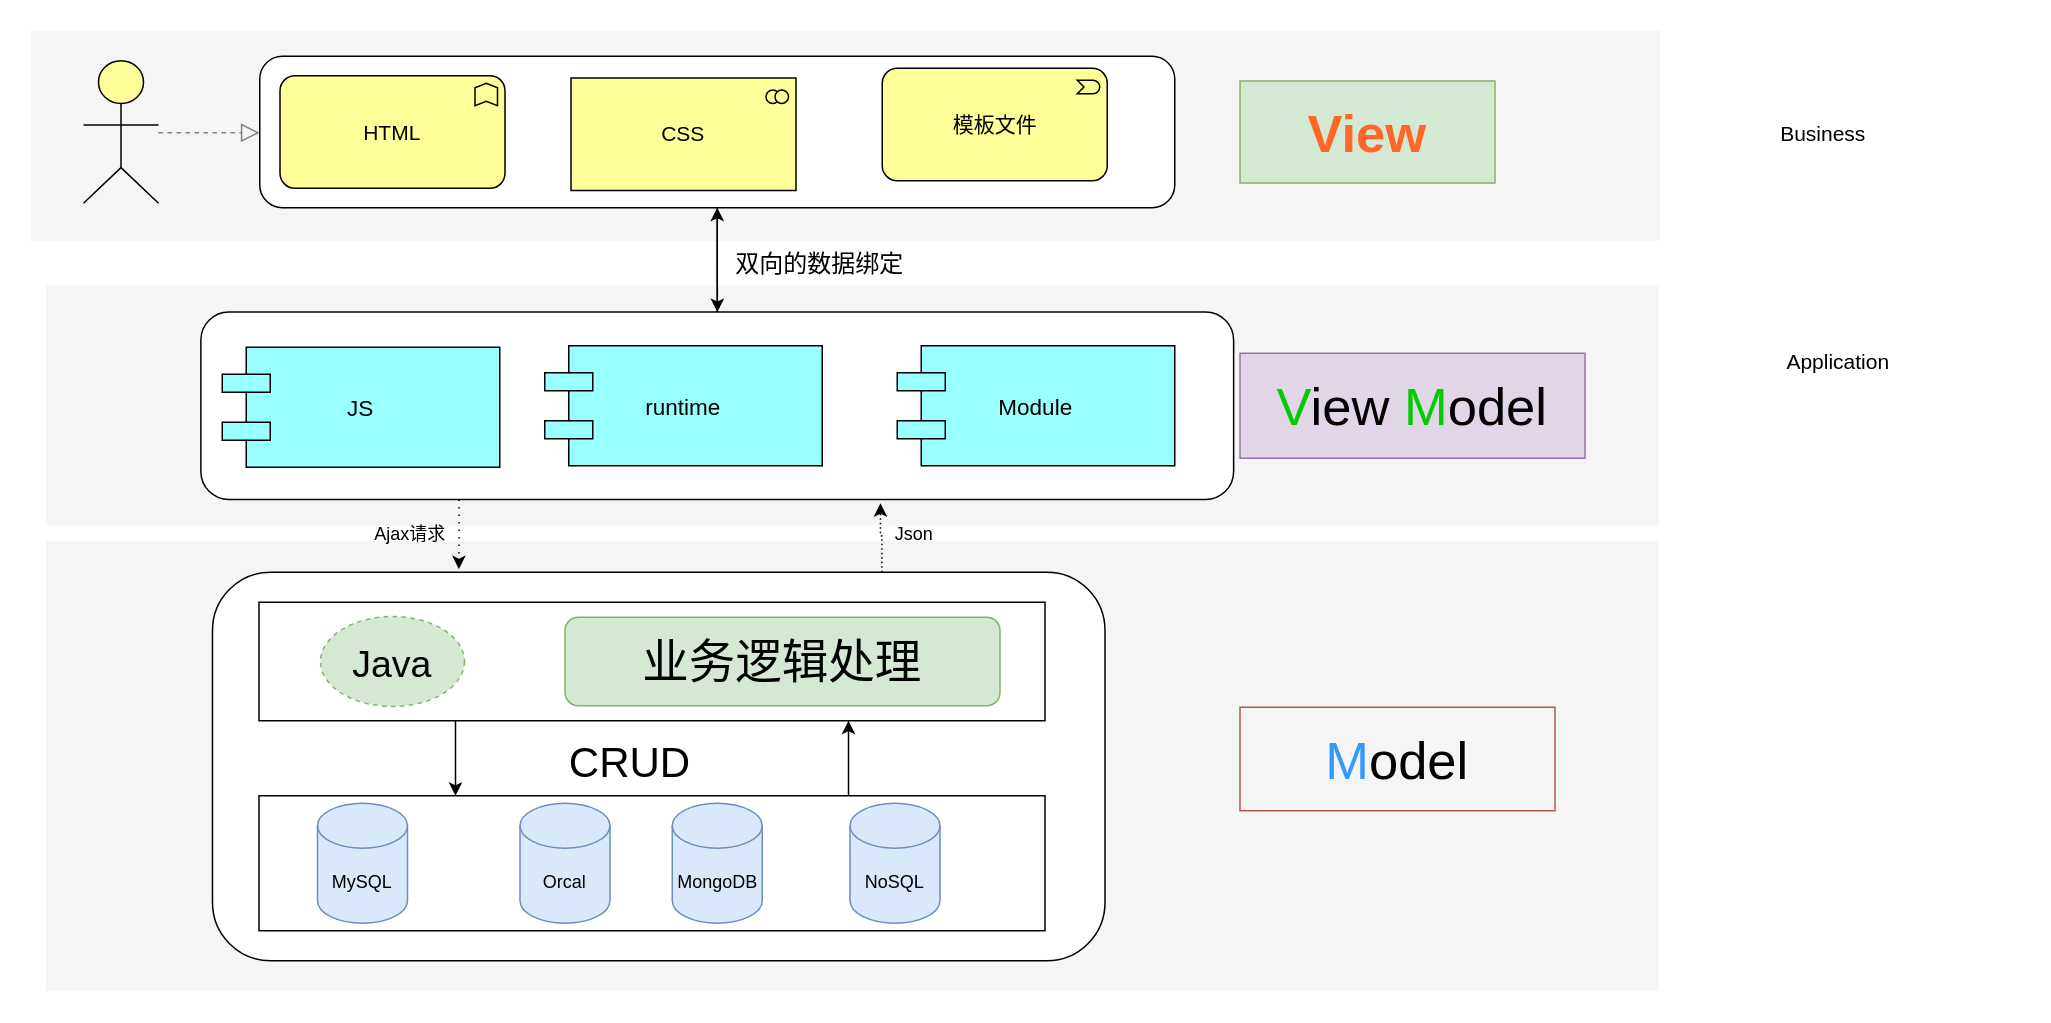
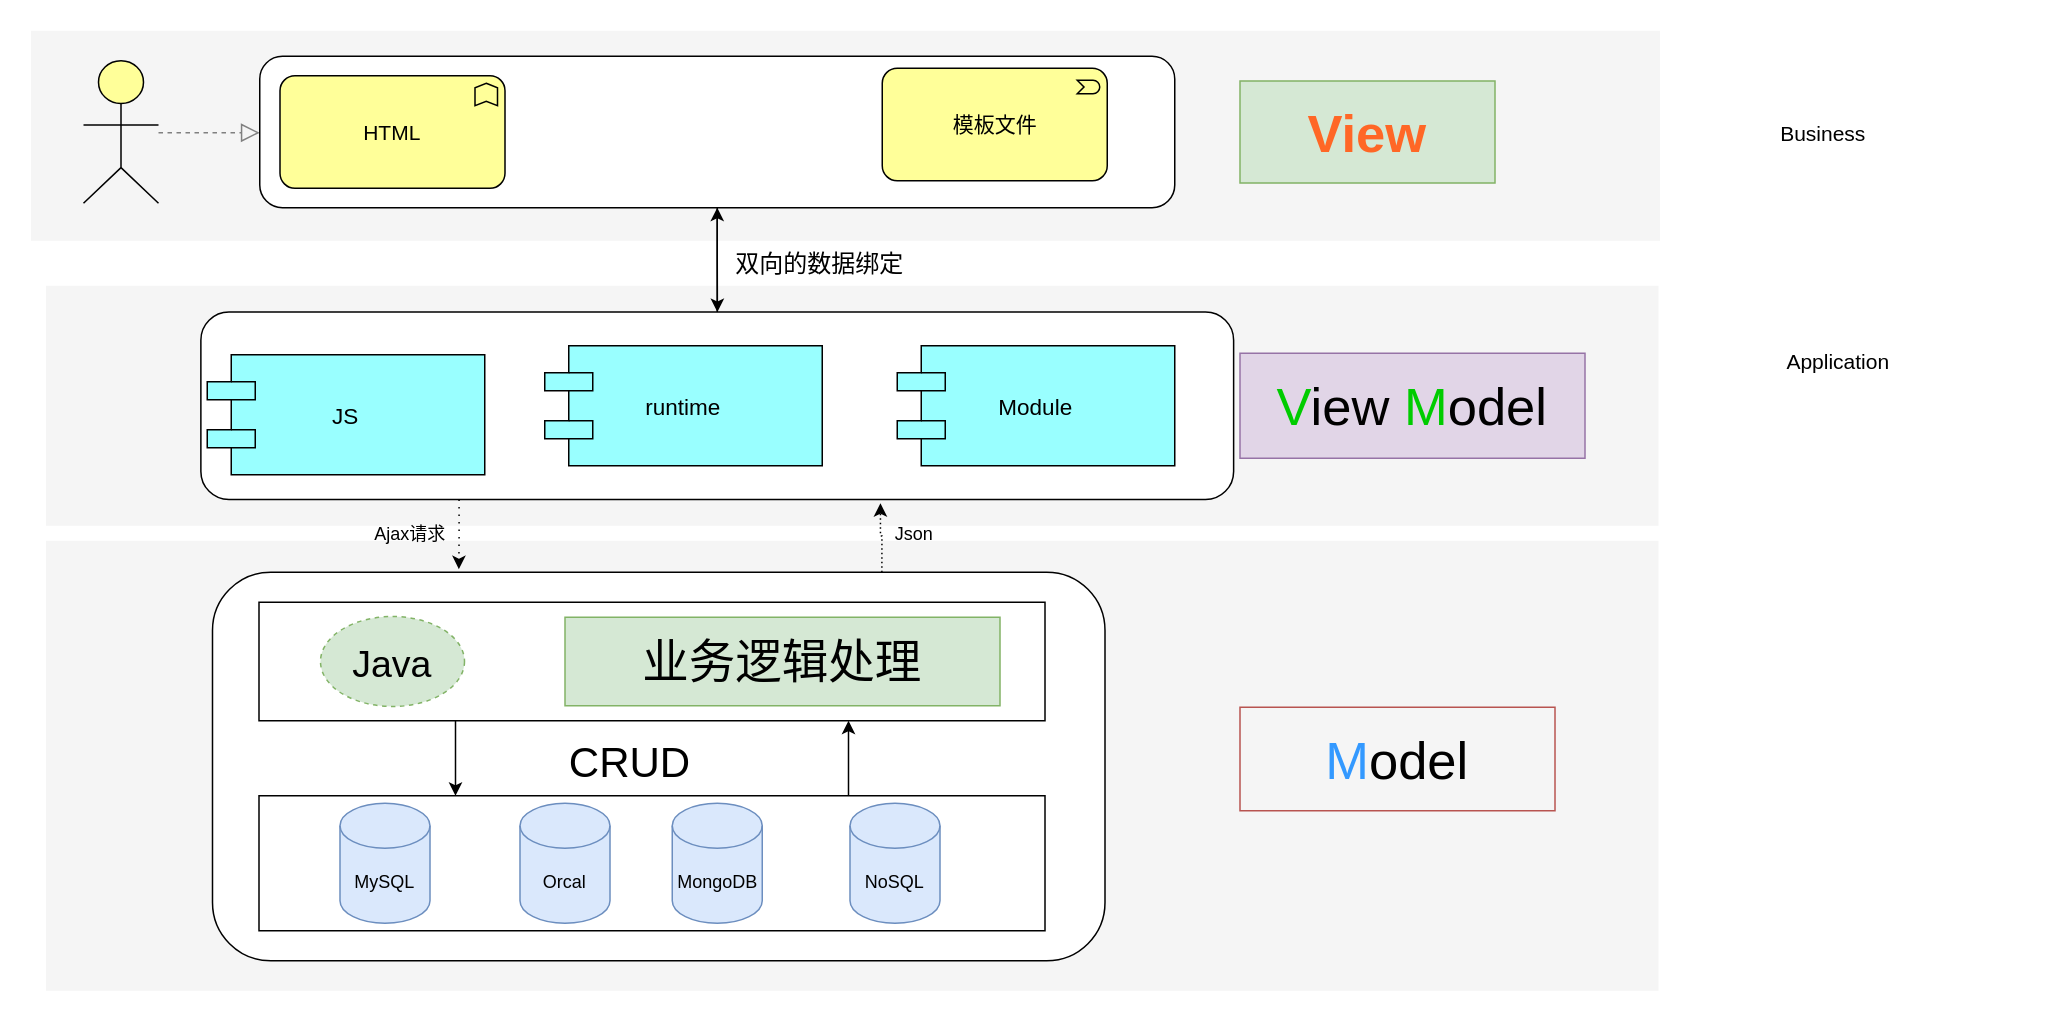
  <mxCell id="0" />
  <mxCell id="1" parent="0" />
  <mxCell id="2" value="" style="whiteSpace=wrap;html=1;strokeColor=none;strokeWidth=1;fillColor=#f5f5f5;fontSize=14;" parent="1" vertex="1"><mxGeometry x="30" y="360" width="1075" height="300" as="geometry" /></mxCell>
  <mxCell id="3" value="" style="whiteSpace=wrap;html=1;strokeColor=none;strokeWidth=1;fillColor=#f5f5f5;fontSize=14;" parent="1" vertex="1"><mxGeometry x="30" y="190" width="1075" height="160" as="geometry" /></mxCell>
  <mxCell id="4" value="" style="whiteSpace=wrap;html=1;strokeColor=none;strokeWidth=1;fillColor=#f5f5f5;fontSize=14;" parent="1" vertex="1"><mxGeometry x="20" y="20" width="1086" height="140" as="geometry" /></mxCell>
  <mxCell id="5" style="edgeStyle=orthogonalEdgeStyle;rounded=0;orthogonalLoop=1;jettySize=auto;html=1;exitX=0.5;exitY=0;exitDx=0;exitDy=0;entryX=0.5;entryY=1;entryDx=0;entryDy=0;" edge="1" parent="1" source="7" target="18"><mxGeometry relative="1" as="geometry" /></mxCell>
  <mxCell id="6" style="edgeStyle=orthogonalEdgeStyle;rounded=0;orthogonalLoop=1;jettySize=auto;html=1;exitX=0.25;exitY=1;exitDx=0;exitDy=0;entryX=0.276;entryY=-0.008;entryDx=0;entryDy=0;entryPerimeter=0;dashed=1;dashPattern=1 4;" edge="1" parent="1" source="7" target="24"><mxGeometry relative="1" as="geometry" /></mxCell>
  <mxCell id="7" value="" style="rounded=1;whiteSpace=wrap;html=1;glass=0;" vertex="1" parent="1"><mxGeometry x="133.25" y="207.5" width="688.5" height="125" as="geometry" /></mxCell>
  <mxCell id="8" value="Module" style="shape=component;align=center;fillColor=#99ffff;gradientColor=none;fontSize=15;" parent="1" vertex="1"><mxGeometry x="597.5" y="230" width="185" height="80" as="geometry" /></mxCell>
  <mxCell id="9" value="runtime" style="shape=component;align=center;fillColor=#99ffff;gradientColor=none;fontSize=15;" parent="1" vertex="1"><mxGeometry x="362.5" y="230" width="185" height="80" as="geometry" /></mxCell>
- <mxCell id="10" value="JS" style="shape=component;align=center;fillColor=#99ffff;gradientColor=none;fontSize=15;" parent="1" vertex="1"><mxGeometry x="147.5" y="231" width="185" height="80" as="geometry" /></mxCell>
+ <mxCell id="10" value="JS" style="shape=component;align=center;fillColor=#99ffff;gradientColor=none;fontSize=15;" parent="1" vertex="1"><mxGeometry x="137.5" y="236" width="185" height="80" as="geometry" /></mxCell>
  <mxCell id="11" value="Application" style="text;html=1;strokeColor=none;fillColor=none;align=center;verticalAlign=middle;whiteSpace=wrap;fontSize=14;" parent="1" vertex="1"><mxGeometry x="1105" y="231" width="240" height="20" as="geometry" /></mxCell>
  <mxCell id="12" value="Business" style="text;html=1;strokeColor=none;fillColor=none;align=center;verticalAlign=middle;whiteSpace=wrap;fontSize=14;" parent="1" vertex="1"><mxGeometry x="1095" y="79" width="240" height="20" as="geometry" /></mxCell>
  <mxCell id="13" style="edgeStyle=elbowEdgeStyle;rounded=1;elbow=vertical;html=1;dashed=1;startSize=10;endArrow=block;endFill=0;endSize=10;jettySize=auto;orthogonalLoop=1;strokeColor=#808080;fontSize=14;entryX=0;entryY=0.5;entryDx=0;entryDy=0;" parent="1" source="14" target="18" edge="1"><mxGeometry relative="1" as="geometry" /></mxCell>
  <mxCell id="14" value="" style="html=1;whiteSpace=wrap;fillColor=#ffff99;shape=mxgraph.archimate3.actor;fontSize=14;" parent="1" vertex="1"><mxGeometry x="55" y="40" width="50" height="95" as="geometry" /></mxCell>
  <mxCell id="15" value="&lt;b&gt;&lt;font style=&quot;font-size: 35px;&quot;&gt;View&lt;/font&gt;&lt;/b&gt;" style="text;html=1;strokeColor=#82b366;fillColor=#d5e8d4;align=center;verticalAlign=middle;whiteSpace=wrap;rounded=0;fontColor=#FF6726;" vertex="1" parent="1"><mxGeometry x="826" y="53.5" width="170" height="68" as="geometry" /></mxCell>
  <mxCell id="16" value="&lt;font color=&quot;#00cc00&quot; style=&quot;font-size: 35px;&quot;&gt;V&lt;/font&gt;&lt;font style=&quot;font-size: 35px;&quot;&gt;iew&lt;/font&gt;&lt;font color=&quot;#99ff99&quot; style=&quot;font-size: 35px;&quot;&gt; &lt;/font&gt;&lt;font color=&quot;#00cc00&quot; style=&quot;font-size: 35px;&quot;&gt;M&lt;/font&gt;&lt;font style=&quot;font-size: 35px;&quot;&gt;odel&lt;/font&gt;" style="text;html=1;strokeColor=#9673a6;fillColor=#e1d5e7;align=center;verticalAlign=middle;whiteSpace=wrap;rounded=0;" vertex="1" parent="1"><mxGeometry x="826" y="235" width="230" height="70" as="geometry" /></mxCell>
  <mxCell id="17" style="edgeStyle=orthogonalEdgeStyle;rounded=0;orthogonalLoop=1;jettySize=auto;html=1;exitX=0.5;exitY=1;exitDx=0;exitDy=0;" edge="1" parent="1" source="18" target="7"><mxGeometry relative="1" as="geometry" /></mxCell>
  <mxCell id="18" value="" style="rounded=1;whiteSpace=wrap;html=1;" vertex="1" parent="1"><mxGeometry x="172.5" y="37" width="610" height="101" as="geometry" /></mxCell>
  <mxCell id="19" value="HTML" style="html=1;whiteSpace=wrap;fillColor=#ffff99;shape=mxgraph.archimate3.application;appType=func;archiType=rounded;fontSize=14;" parent="1" vertex="1"><mxGeometry x="186" y="50" width="150" height="75" as="geometry" /></mxCell>
- <mxCell id="20" value="CSS" style="html=1;whiteSpace=wrap;fillColor=#ffff99;shape=mxgraph.archimate3.application;appType=collab;archiType=square;fontSize=14;" parent="1" vertex="1"><mxGeometry x="380" y="51.5" width="150" height="75" as="geometry" /></mxCell>
  <mxCell id="21" value="模板文件" style="html=1;whiteSpace=wrap;fillColor=#ffff99;shape=mxgraph.archimate3.application;appType=event;archiType=rounded;fontSize=14;" parent="1" vertex="1"><mxGeometry x="587.5" y="45" width="150" height="75" as="geometry" /></mxCell>
  <mxCell id="22" value="&lt;font style=&quot;font-size: 16px;&quot;&gt;双向的数据绑定&lt;/font&gt;" style="text;html=1;strokeColor=none;fillColor=none;align=center;verticalAlign=middle;whiteSpace=wrap;rounded=0;" vertex="1" parent="1"><mxGeometry x="486" y="160" width="120" height="30" as="geometry" /></mxCell>
  <mxCell id="23" style="edgeStyle=orthogonalEdgeStyle;rounded=0;orthogonalLoop=1;jettySize=auto;html=1;exitX=0.75;exitY=0;exitDx=0;exitDy=0;entryX=0.658;entryY=1.02;entryDx=0;entryDy=0;entryPerimeter=0;dashed=1;dashPattern=1 2;" edge="1" parent="1" source="24" target="7"><mxGeometry relative="1" as="geometry" /></mxCell>
  <mxCell id="24" value="" style="rounded=1;whiteSpace=wrap;html=1;" vertex="1" parent="1"><mxGeometry x="141" y="381" width="595" height="259" as="geometry" /></mxCell>
  <mxCell id="25" style="edgeStyle=orthogonalEdgeStyle;rounded=0;orthogonalLoop=1;jettySize=auto;html=1;exitX=0.25;exitY=1;exitDx=0;exitDy=0;entryX=0.25;entryY=0;entryDx=0;entryDy=0;" edge="1" parent="1" source="26" target="30"><mxGeometry relative="1" as="geometry" /></mxCell>
  <mxCell id="26" value="" style="rounded=0;whiteSpace=wrap;html=1;" vertex="1" parent="1"><mxGeometry x="172" y="401" width="524" height="79" as="geometry" /></mxCell>
  <mxCell id="27" value="&lt;font style=&quot;font-size: 25px;&quot;&gt;Java&lt;/font&gt;" style="ellipse;whiteSpace=wrap;html=1;fillColor=#d5e8d4;strokeColor=#82b366;dashed=1;" vertex="1" parent="1"><mxGeometry x="213" y="410.5" width="96" height="60" as="geometry" /></mxCell>
- <mxCell id="28" value="&lt;font style=&quot;font-size: 31px;&quot;&gt;业务逻辑处理&lt;/font&gt;" style="whiteSpace=wrap;html=1;fillColor=#d5e8d4;strokeColor=#82b366;rounded=1;" vertex="1" parent="1"><mxGeometry x="376" y="411" width="290" height="59" as="geometry" /></mxCell>
+ <mxCell id="28" value="&lt;font style=&quot;font-size: 31px;&quot;&gt;业务逻辑处理&lt;/font&gt;" style="rounded=0;whiteSpace=wrap;html=1;fillColor=#d5e8d4;strokeColor=#82b366;" vertex="1" parent="1"><mxGeometry x="376" y="411" width="290" height="59" as="geometry" /></mxCell>
  <mxCell id="29" style="edgeStyle=orthogonalEdgeStyle;rounded=0;orthogonalLoop=1;jettySize=auto;html=1;exitX=0.75;exitY=0;exitDx=0;exitDy=0;entryX=0.75;entryY=1;entryDx=0;entryDy=0;" edge="1" parent="1" source="30" target="26"><mxGeometry relative="1" as="geometry" /></mxCell>
  <mxCell id="30" value="" style="rounded=0;whiteSpace=wrap;html=1;" vertex="1" parent="1"><mxGeometry x="172" y="530" width="524" height="90" as="geometry" /></mxCell>
- <mxCell id="31" value="MySQL" style="shape=cylinder3;whiteSpace=wrap;html=1;boundedLbl=1;backgroundOutline=1;size=15;fillColor=#dae8fc;strokeColor=#6c8ebf;" vertex="1" parent="1"><mxGeometry x="211" y="535" width="60" height="80" as="geometry" /></mxCell>
+ <mxCell id="31" value="MySQL" style="shape=cylinder3;whiteSpace=wrap;html=1;boundedLbl=1;backgroundOutline=1;size=15;fillColor=#dae8fc;strokeColor=#6c8ebf;" vertex="1" parent="1"><mxGeometry x="226" y="535" width="60" height="80" as="geometry" /></mxCell>
  <mxCell id="32" value="Orcal" style="shape=cylinder3;whiteSpace=wrap;html=1;boundedLbl=1;backgroundOutline=1;size=15;fillColor=#dae8fc;strokeColor=#6c8ebf;" vertex="1" parent="1"><mxGeometry x="346" y="535" width="60" height="80" as="geometry" /></mxCell>
  <mxCell id="33" value="MongoDB" style="shape=cylinder3;whiteSpace=wrap;html=1;boundedLbl=1;backgroundOutline=1;size=15;fillColor=#dae8fc;strokeColor=#6c8ebf;" vertex="1" parent="1"><mxGeometry x="447.5" y="535" width="60" height="80" as="geometry" /></mxCell>
  <mxCell id="34" value="NoSQL" style="shape=cylinder3;whiteSpace=wrap;html=1;boundedLbl=1;backgroundOutline=1;size=15;fillColor=#dae8fc;strokeColor=#6c8ebf;" vertex="1" parent="1"><mxGeometry x="566" y="535" width="60" height="80" as="geometry" /></mxCell>
  <mxCell id="35" value="&lt;font style=&quot;font-size: 28px;&quot;&gt;CRUD&lt;/font&gt;" style="text;html=1;strokeColor=none;fillColor=none;align=center;verticalAlign=middle;whiteSpace=wrap;rounded=0;" vertex="1" parent="1"><mxGeometry x="363" y="495" width="113" height="25" as="geometry" /></mxCell>
  <mxCell id="36" value="&lt;font style=&quot;font-size: 35px;&quot;&gt;&lt;font color=&quot;#3399ff&quot;&gt;M&lt;/font&gt;odel&lt;/font&gt;" style="rounded=0;whiteSpace=wrap;html=1;fillColor=#f5f5f5;strokeColor=#b85450;" vertex="1" parent="1"><mxGeometry x="826" y="471" width="210" height="69" as="geometry" /></mxCell>
  <mxCell id="37" value="Ajax请求" style="text;html=1;strokeColor=none;fillColor=none;align=center;verticalAlign=middle;whiteSpace=wrap;rounded=0;" vertex="1" parent="1"><mxGeometry x="243" y="341" width="60" height="30" as="geometry" /></mxCell>
  <mxCell id="38" value="Json" style="text;html=1;strokeColor=none;fillColor=none;align=center;verticalAlign=middle;whiteSpace=wrap;rounded=0;" vertex="1" parent="1"><mxGeometry x="579" y="341" width="60" height="30" as="geometry" /></mxCell>
